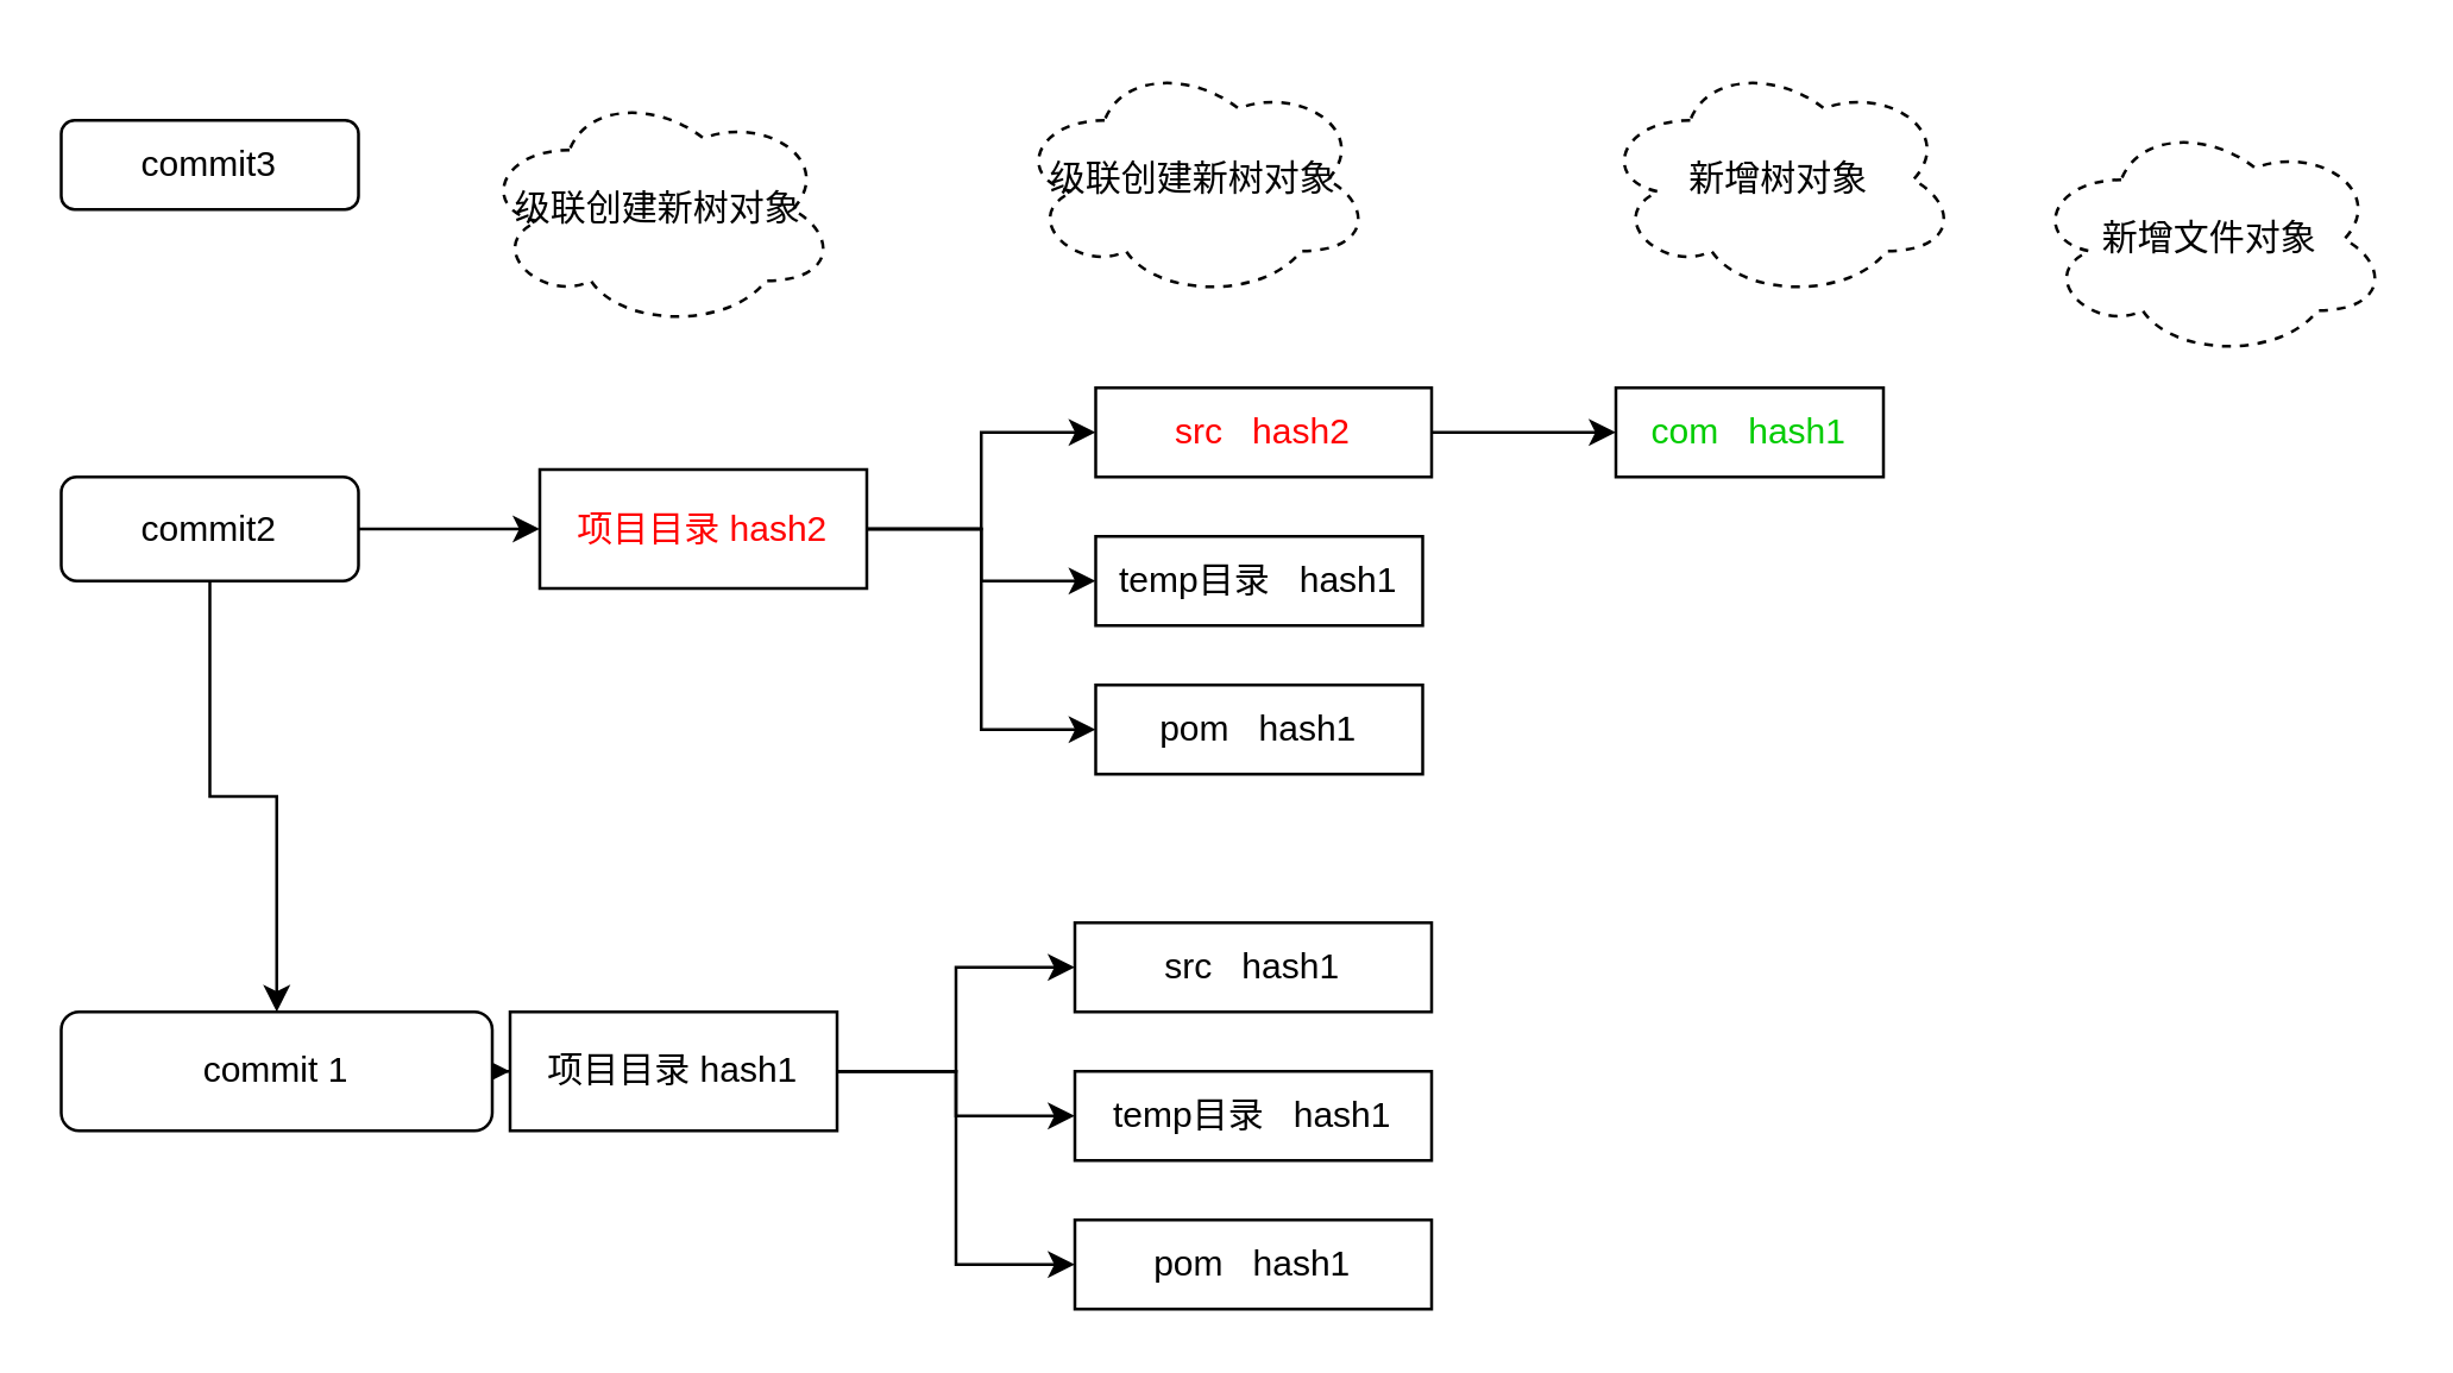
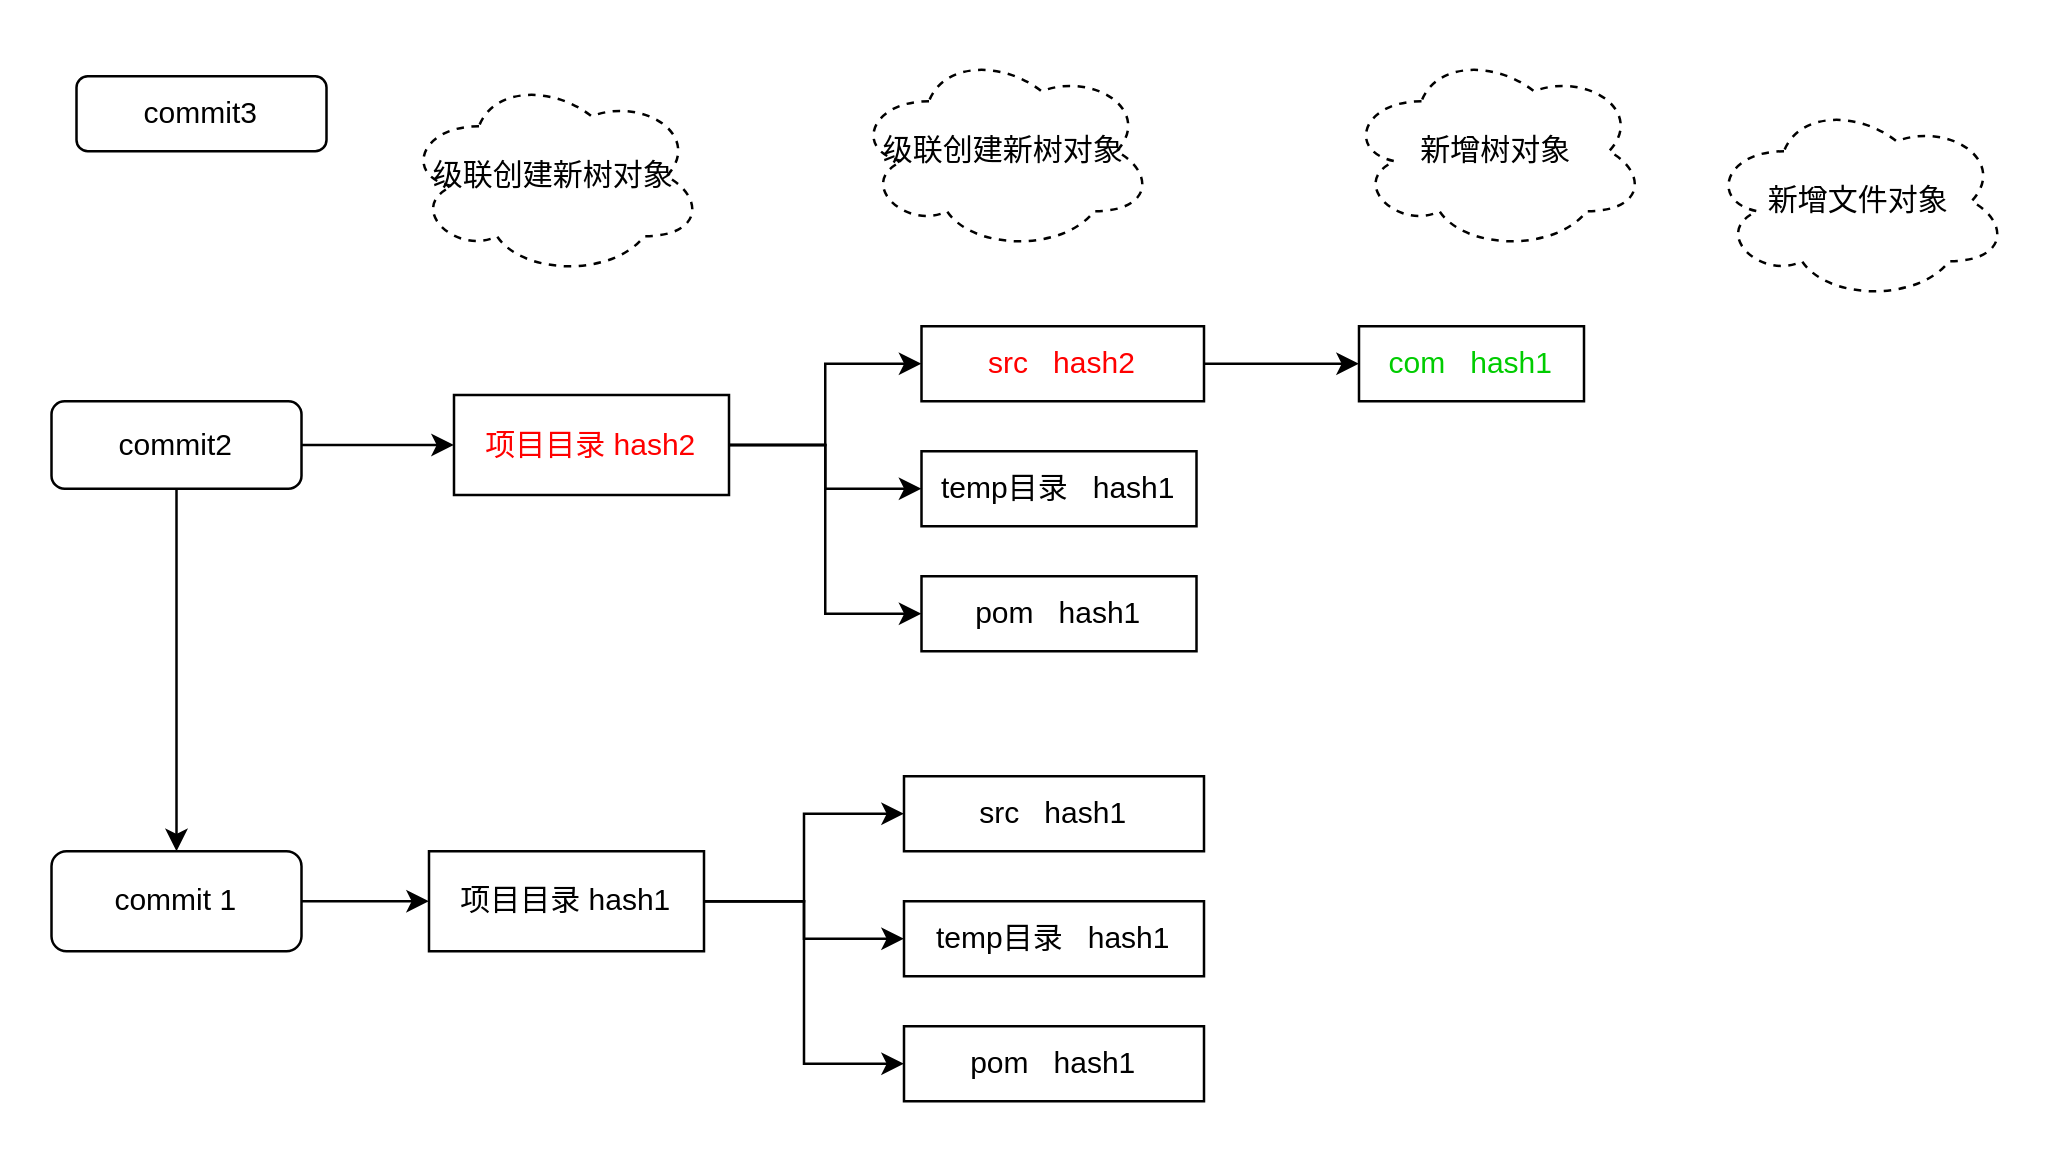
  <mxCell id="0" />
  <mxCell id="1" parent="0" />
- <mxCell id="2" value="commit3" style="rounded=1;whiteSpace=wrap;html=1;" vertex="1" parent="1"><mxGeometry x="20" y="40" width="100" height="30" as="geometry" /></mxCell>
+ <mxCell id="2" value="commit3" style="rounded=1;whiteSpace=wrap;html=1;" vertex="1" parent="1"><mxGeometry x="30" y="30" width="100" height="30" as="geometry" /></mxCell>
  <mxCell id="3" style="edgeStyle=orthogonalEdgeStyle;rounded=0;orthogonalLoop=1;jettySize=auto;html=1;entryX=0.5;entryY=0;entryDx=0;entryDy=0;" edge="1" parent="1" source="5" target="7"><mxGeometry relative="1" as="geometry" /></mxCell>
  <mxCell id="4" style="edgeStyle=orthogonalEdgeStyle;rounded=0;orthogonalLoop=1;jettySize=auto;html=1;entryX=0;entryY=0.5;entryDx=0;entryDy=0;" edge="1" parent="1" source="5" target="18"><mxGeometry relative="1" as="geometry" /></mxCell>
  <mxCell id="5" value="commit2" style="rounded=1;whiteSpace=wrap;html=1;" vertex="1" parent="1"><mxGeometry x="20" y="160" width="100" height="35" as="geometry" /></mxCell>
  <mxCell id="6" style="edgeStyle=orthogonalEdgeStyle;rounded=0;orthogonalLoop=1;jettySize=auto;html=1;" edge="1" parent="1" source="7" target="11"><mxGeometry relative="1" as="geometry" /></mxCell>
- <mxCell id="7" value="commit 1" style="rounded=1;whiteSpace=wrap;html=1;" vertex="1" parent="1"><mxGeometry x="20" y="340" width="145" height="40" as="geometry" /></mxCell>
+ <mxCell id="7" value="commit 1" style="rounded=1;whiteSpace=wrap;html=1;" vertex="1" parent="1"><mxGeometry x="20" y="340" width="100" height="40" as="geometry" /></mxCell>
  <mxCell id="8" style="edgeStyle=orthogonalEdgeStyle;rounded=0;orthogonalLoop=1;jettySize=auto;html=1;entryX=0;entryY=0.5;entryDx=0;entryDy=0;" edge="1" parent="1" source="11" target="12"><mxGeometry relative="1" as="geometry" /></mxCell>
  <mxCell id="9" style="edgeStyle=orthogonalEdgeStyle;rounded=0;orthogonalLoop=1;jettySize=auto;html=1;entryX=0;entryY=0.5;entryDx=0;entryDy=0;" edge="1" parent="1" source="11" target="13"><mxGeometry relative="1" as="geometry" /></mxCell>
  <mxCell id="10" style="edgeStyle=orthogonalEdgeStyle;rounded=0;orthogonalLoop=1;jettySize=auto;html=1;entryX=0;entryY=0.5;entryDx=0;entryDy=0;" edge="1" parent="1" source="11" target="14"><mxGeometry relative="1" as="geometry" /></mxCell>
  <mxCell id="11" value="项目目录 hash1" style="rounded=0;whiteSpace=wrap;html=1;" vertex="1" parent="1"><mxGeometry x="171" y="340" width="110" height="40" as="geometry" /></mxCell>
  <mxCell id="12" value="src&amp;nbsp; &amp;nbsp;hash1" style="rounded=0;whiteSpace=wrap;html=1;" vertex="1" parent="1"><mxGeometry x="361" y="310" width="120" height="30" as="geometry" /></mxCell>
  <mxCell id="13" value="pom&amp;nbsp; &amp;nbsp;hash1" style="rounded=0;whiteSpace=wrap;html=1;" vertex="1" parent="1"><mxGeometry x="361" y="410" width="120" height="30" as="geometry" /></mxCell>
  <mxCell id="14" value="temp目录&amp;nbsp; &amp;nbsp;hash1" style="rounded=0;whiteSpace=wrap;html=1;" vertex="1" parent="1"><mxGeometry x="361" y="360" width="120" height="30" as="geometry" /></mxCell>
  <mxCell id="15" style="edgeStyle=orthogonalEdgeStyle;rounded=0;orthogonalLoop=1;jettySize=auto;html=1;entryX=0;entryY=0.5;entryDx=0;entryDy=0;" edge="1" parent="1" source="18" target="20"><mxGeometry relative="1" as="geometry" /></mxCell>
  <mxCell id="16" style="edgeStyle=orthogonalEdgeStyle;rounded=0;orthogonalLoop=1;jettySize=auto;html=1;entryX=0;entryY=0.5;entryDx=0;entryDy=0;" edge="1" parent="1" source="18" target="21"><mxGeometry relative="1" as="geometry" /></mxCell>
  <mxCell id="17" style="edgeStyle=orthogonalEdgeStyle;rounded=0;orthogonalLoop=1;jettySize=auto;html=1;entryX=0;entryY=0.5;entryDx=0;entryDy=0;" edge="1" parent="1" source="18" target="22"><mxGeometry relative="1" as="geometry" /></mxCell>
  <mxCell id="18" value="项目目录 hash2" style="rounded=0;whiteSpace=wrap;html=1;fontColor=#FF0000;" vertex="1" parent="1"><mxGeometry x="181" y="157.5" width="110" height="40" as="geometry" /></mxCell>
  <mxCell id="19" style="edgeStyle=orthogonalEdgeStyle;rounded=0;orthogonalLoop=1;jettySize=auto;html=1;exitX=1;exitY=0.5;exitDx=0;exitDy=0;entryX=0;entryY=0.5;entryDx=0;entryDy=0;fontColor=#FF0000;" edge="1" parent="1" source="20" target="23"><mxGeometry relative="1" as="geometry" /></mxCell>
  <mxCell id="20" value="src&amp;nbsp; &amp;nbsp;hash2" style="rounded=0;whiteSpace=wrap;html=1;fontColor=#FF0000;" vertex="1" parent="1"><mxGeometry x="368" y="130" width="113" height="30" as="geometry" /></mxCell>
  <mxCell id="21" value="pom&amp;nbsp; &amp;nbsp;hash1" style="rounded=0;whiteSpace=wrap;html=1;" vertex="1" parent="1"><mxGeometry x="368" y="230" width="110" height="30" as="geometry" /></mxCell>
  <mxCell id="22" value="temp目录&amp;nbsp; &amp;nbsp;hash1" style="rounded=0;whiteSpace=wrap;html=1;" vertex="1" parent="1"><mxGeometry x="368" y="180" width="110" height="30" as="geometry" /></mxCell>
  <mxCell id="23" value="com&amp;nbsp; &amp;nbsp;hash1" style="rounded=0;whiteSpace=wrap;html=1;fontColor=#00CC00;" vertex="1" parent="1"><mxGeometry x="543" y="130" width="90" height="30" as="geometry" /></mxCell>
  <mxCell id="24" value="级联创建新树对象" style="ellipse;shape=cloud;whiteSpace=wrap;html=1;dashed=1;" vertex="1" parent="1"><mxGeometry x="161" y="30" width="120" height="80" as="geometry" /></mxCell>
  <mxCell id="25" value="级联创建新树对象" style="ellipse;shape=cloud;whiteSpace=wrap;html=1;dashed=1;" vertex="1" parent="1"><mxGeometry x="341" y="20" width="120" height="80" as="geometry" /></mxCell>
  <mxCell id="26" value="新增树对象" style="ellipse;shape=cloud;whiteSpace=wrap;html=1;dashed=1;" vertex="1" parent="1"><mxGeometry x="538" y="20" width="120" height="80" as="geometry" /></mxCell>
  <mxCell id="27" value="新增文件对象" style="ellipse;shape=cloud;whiteSpace=wrap;html=1;dashed=1;" vertex="1" parent="1"><mxGeometry x="683" y="40" width="120" height="80" as="geometry" /></mxCell>
